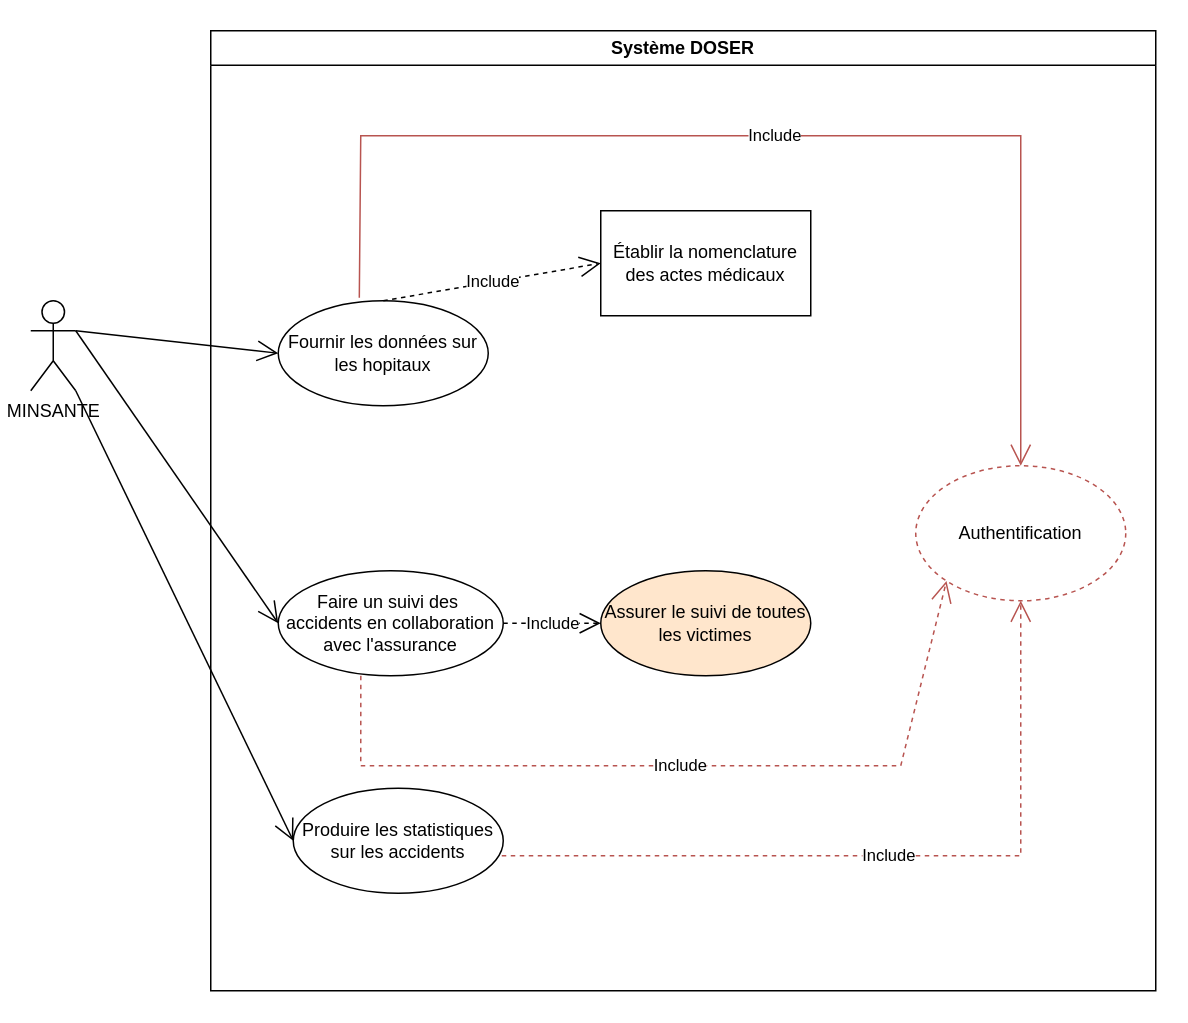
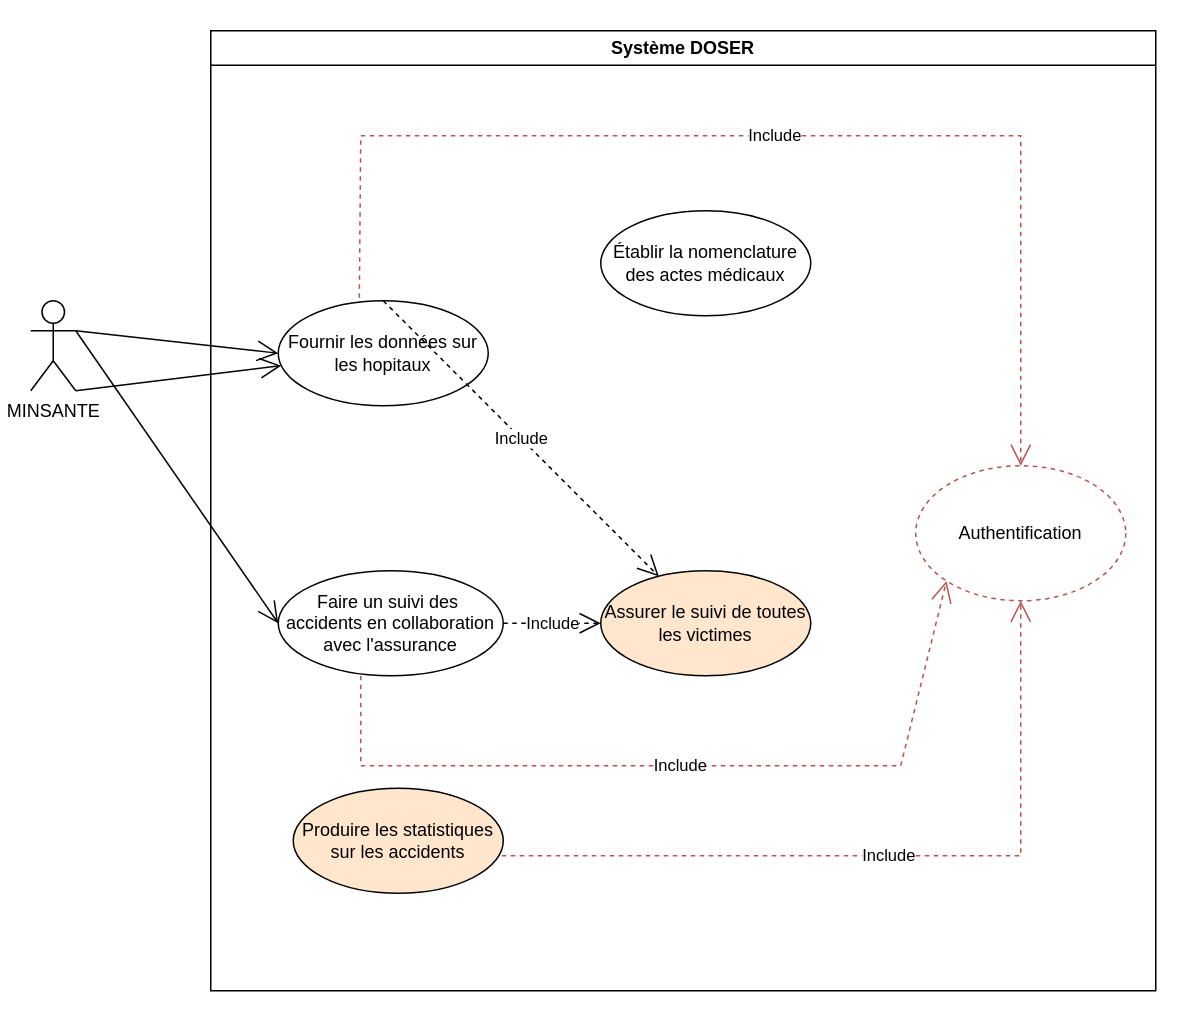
  <mxCell id="0" />
  <mxCell id="1" parent="0" />
  <mxCell id="2" value="MINSANTE" style="shape=umlActor;verticalLabelPosition=bottom;verticalAlign=top;html=1;" vertex="1" parent="1"><mxGeometry x="20" y="200" width="30" height="60" as="geometry" /></mxCell>
  <mxCell id="3" value="Système DOSER" style="swimlane;whiteSpace=wrap;html=1;" vertex="1" parent="1"><mxGeometry x="140" y="20" width="630" height="640" as="geometry" /></mxCell>
  <mxCell id="4" value="Fournir les données sur les hopitaux" style="ellipse;whiteSpace=wrap;html=1;" vertex="1" parent="3"><mxGeometry x="45" y="180" width="140" height="70" as="geometry" /></mxCell>
  <mxCell id="5" value="" style="endArrow=open;endFill=1;endSize=12;html=1;rounded=0;entryX=0;entryY=0.5;entryDx=0;entryDy=0;" edge="1" parent="3" target="4"><mxGeometry width="160" relative="1" as="geometry"><mxPoint x="-90" y="200" as="sourcePoint" /><mxPoint x="120" y="224.5" as="targetPoint" /></mxGeometry></mxCell>
- <mxCell id="6" value="Établir la nomenclature des actes médicaux" style="whiteSpace=wrap;html=1;rounded=0;" vertex="1" parent="3"><mxGeometry x="260" y="120" width="140" height="70" as="geometry" /></mxCell>
+ <mxCell id="6" value="Établir la nomenclature des actes médicaux" style="ellipse;whiteSpace=wrap;html=1;" vertex="1" parent="3"><mxGeometry x="260" y="120" width="140" height="70" as="geometry" /></mxCell>
  <mxCell id="7" value="&lt;div&gt;Faire un suivi des&amp;nbsp;&lt;/div&gt;&lt;div&gt;accidents en collaboration avec l'assurance&lt;/div&gt;" style="ellipse;whiteSpace=wrap;html=1;" vertex="1" parent="3"><mxGeometry x="45" y="360" width="150" height="70" as="geometry" /></mxCell>
- <mxCell id="8" value="Produire les statistiques sur les accidents" style="ellipse;whiteSpace=wrap;html=1;" vertex="1" parent="3"><mxGeometry x="55" y="505" width="140" height="70" as="geometry" /></mxCell>
- <mxCell id="9" value="Include" style="endArrow=open;endSize=12;dashed=1;html=1;rounded=0;exitX=0.5;exitY=0;exitDx=0;exitDy=0;entryX=0;entryY=0.5;entryDx=0;entryDy=0;" edge="1" parent="3" source="4" target="6"><mxGeometry width="160" relative="1" as="geometry"><mxPoint x="190" y="250" as="sourcePoint" /><mxPoint x="240" y="120" as="targetPoint" /></mxGeometry></mxCell>
+ <mxCell id="8" value="Produire les statistiques sur les accidents" style="ellipse;whiteSpace=wrap;html=1;fillColor=#ffe6cc;" vertex="1" parent="3"><mxGeometry x="55" y="505" width="140" height="70" as="geometry" /></mxCell>
+ <mxCell id="9" value="Include" style="endArrow=open;endSize=12;dashed=1;html=1;rounded=0;exitX=0.5;exitY=0;exitDx=0;exitDy=0;" edge="1" parent="3" source="4" target="10"><mxGeometry width="160" relative="1" as="geometry"><mxPoint x="190" y="250" as="sourcePoint" /><mxPoint x="240" y="120" as="targetPoint" /></mxGeometry></mxCell>
  <mxCell id="10" value="Assurer le suivi de toutes les victimes" style="ellipse;whiteSpace=wrap;html=1;fillColor=#ffe6cc;" vertex="1" parent="3"><mxGeometry x="260" y="360" width="140" height="70" as="geometry" /></mxCell>
  <mxCell id="11" value="Include" style="endArrow=open;endSize=12;dashed=1;html=1;rounded=0;entryX=0;entryY=0.5;entryDx=0;entryDy=0;exitX=1;exitY=0.5;exitDx=0;exitDy=0;" edge="1" parent="3" source="7" target="10"><mxGeometry width="160" relative="1" as="geometry"><mxPoint x="200" y="390" as="sourcePoint" /><mxPoint x="330" y="310" as="targetPoint" /></mxGeometry></mxCell>
  <mxCell id="12" value="Authentification" style="ellipse;whiteSpace=wrap;html=1;fillColor=none;strokeColor=#b85450;dashed=1;" vertex="1" parent="3"><mxGeometry x="470" y="290" width="140" height="90" as="geometry" /></mxCell>
- <mxCell id="13" value="Include" style="endArrow=open;endSize=12;dashed=0;html=1;rounded=0;entryX=0.5;entryY=0;entryDx=0;entryDy=0;exitX=0.386;exitY=-0.029;exitDx=0;exitDy=0;exitPerimeter=0;fillColor=#f8cecc;strokeColor=#b85450;" edge="1" parent="3" source="4" target="12"><mxGeometry width="160" relative="1" as="geometry"><mxPoint x="100" y="150" as="sourcePoint" /><mxPoint x="590" y="70" as="targetPoint" /><Array as="points"><mxPoint x="100" y="70" /><mxPoint x="540" y="70" /></Array></mxGeometry></mxCell>
+ <mxCell id="13" value="Include" style="endArrow=open;endSize=12;dashed=1;html=1;rounded=0;entryX=0.5;entryY=0;entryDx=0;entryDy=0;exitX=0.386;exitY=-0.029;exitDx=0;exitDy=0;exitPerimeter=0;fillColor=#f8cecc;strokeColor=#b85450;" edge="1" parent="3" source="4" target="12"><mxGeometry width="160" relative="1" as="geometry"><mxPoint x="100" y="150" as="sourcePoint" /><mxPoint x="590" y="70" as="targetPoint" /><Array as="points"><mxPoint x="100" y="70" /><mxPoint x="540" y="70" /></Array></mxGeometry></mxCell>
  <mxCell id="14" value="Include" style="endArrow=open;endSize=12;dashed=1;html=1;rounded=0;entryX=0;entryY=1;entryDx=0;entryDy=0;fillColor=#f8cecc;strokeColor=#b85450;exitX=0.367;exitY=1;exitDx=0;exitDy=0;exitPerimeter=0;" edge="1" parent="3" source="7" target="12"><mxGeometry width="160" relative="1" as="geometry"><mxPoint x="100" y="450" as="sourcePoint" /><mxPoint x="560" y="490" as="targetPoint" /><Array as="points"><mxPoint x="100" y="490" /><mxPoint x="340" y="490" /><mxPoint x="460" y="490" /></Array></mxGeometry></mxCell>
  <mxCell id="15" value="Include" style="endArrow=open;endSize=12;dashed=1;html=1;rounded=0;entryX=0.5;entryY=1;entryDx=0;entryDy=0;fillColor=#f8cecc;strokeColor=#b85450;" edge="1" parent="3" target="12"><mxGeometry width="160" relative="1" as="geometry"><mxPoint x="194" y="550" as="sourcePoint" /><mxPoint x="550" y="550" as="targetPoint" /><Array as="points"><mxPoint x="540" y="550" /></Array></mxGeometry></mxCell>
  <mxCell id="16" value="" style="endArrow=open;endFill=1;endSize=12;html=1;rounded=0;entryX=0;entryY=0.5;entryDx=0;entryDy=0;exitX=1;exitY=0.333;exitDx=0;exitDy=0;exitPerimeter=0;" edge="1" parent="1" source="2" target="7"><mxGeometry width="160" relative="1" as="geometry"><mxPoint x="110" y="250" as="sourcePoint" /><mxPoint x="290" y="320" as="targetPoint" /></mxGeometry></mxCell>
- <mxCell id="17" value="" style="endArrow=open;endFill=1;endSize=12;html=1;rounded=0;exitX=1;exitY=1;exitDx=0;exitDy=0;exitPerimeter=0;entryX=0;entryY=0.5;entryDx=0;entryDy=0;" edge="1" parent="1" source="2" target="8"><mxGeometry width="160" relative="1" as="geometry"><mxPoint x="175" y="380" as="sourcePoint" /><mxPoint x="335" y="380" as="targetPoint" /></mxGeometry></mxCell>
+ <mxCell id="17" value="" style="endArrow=open;endFill=1;endSize=12;html=1;rounded=0;exitX=1;exitY=1;exitDx=0;exitDy=0;exitPerimeter=0;" edge="1" parent="1" source="2" target="4"><mxGeometry width="160" relative="1" as="geometry"><mxPoint x="175" y="380" as="sourcePoint" /><mxPoint x="335" y="380" as="targetPoint" /></mxGeometry></mxCell>
